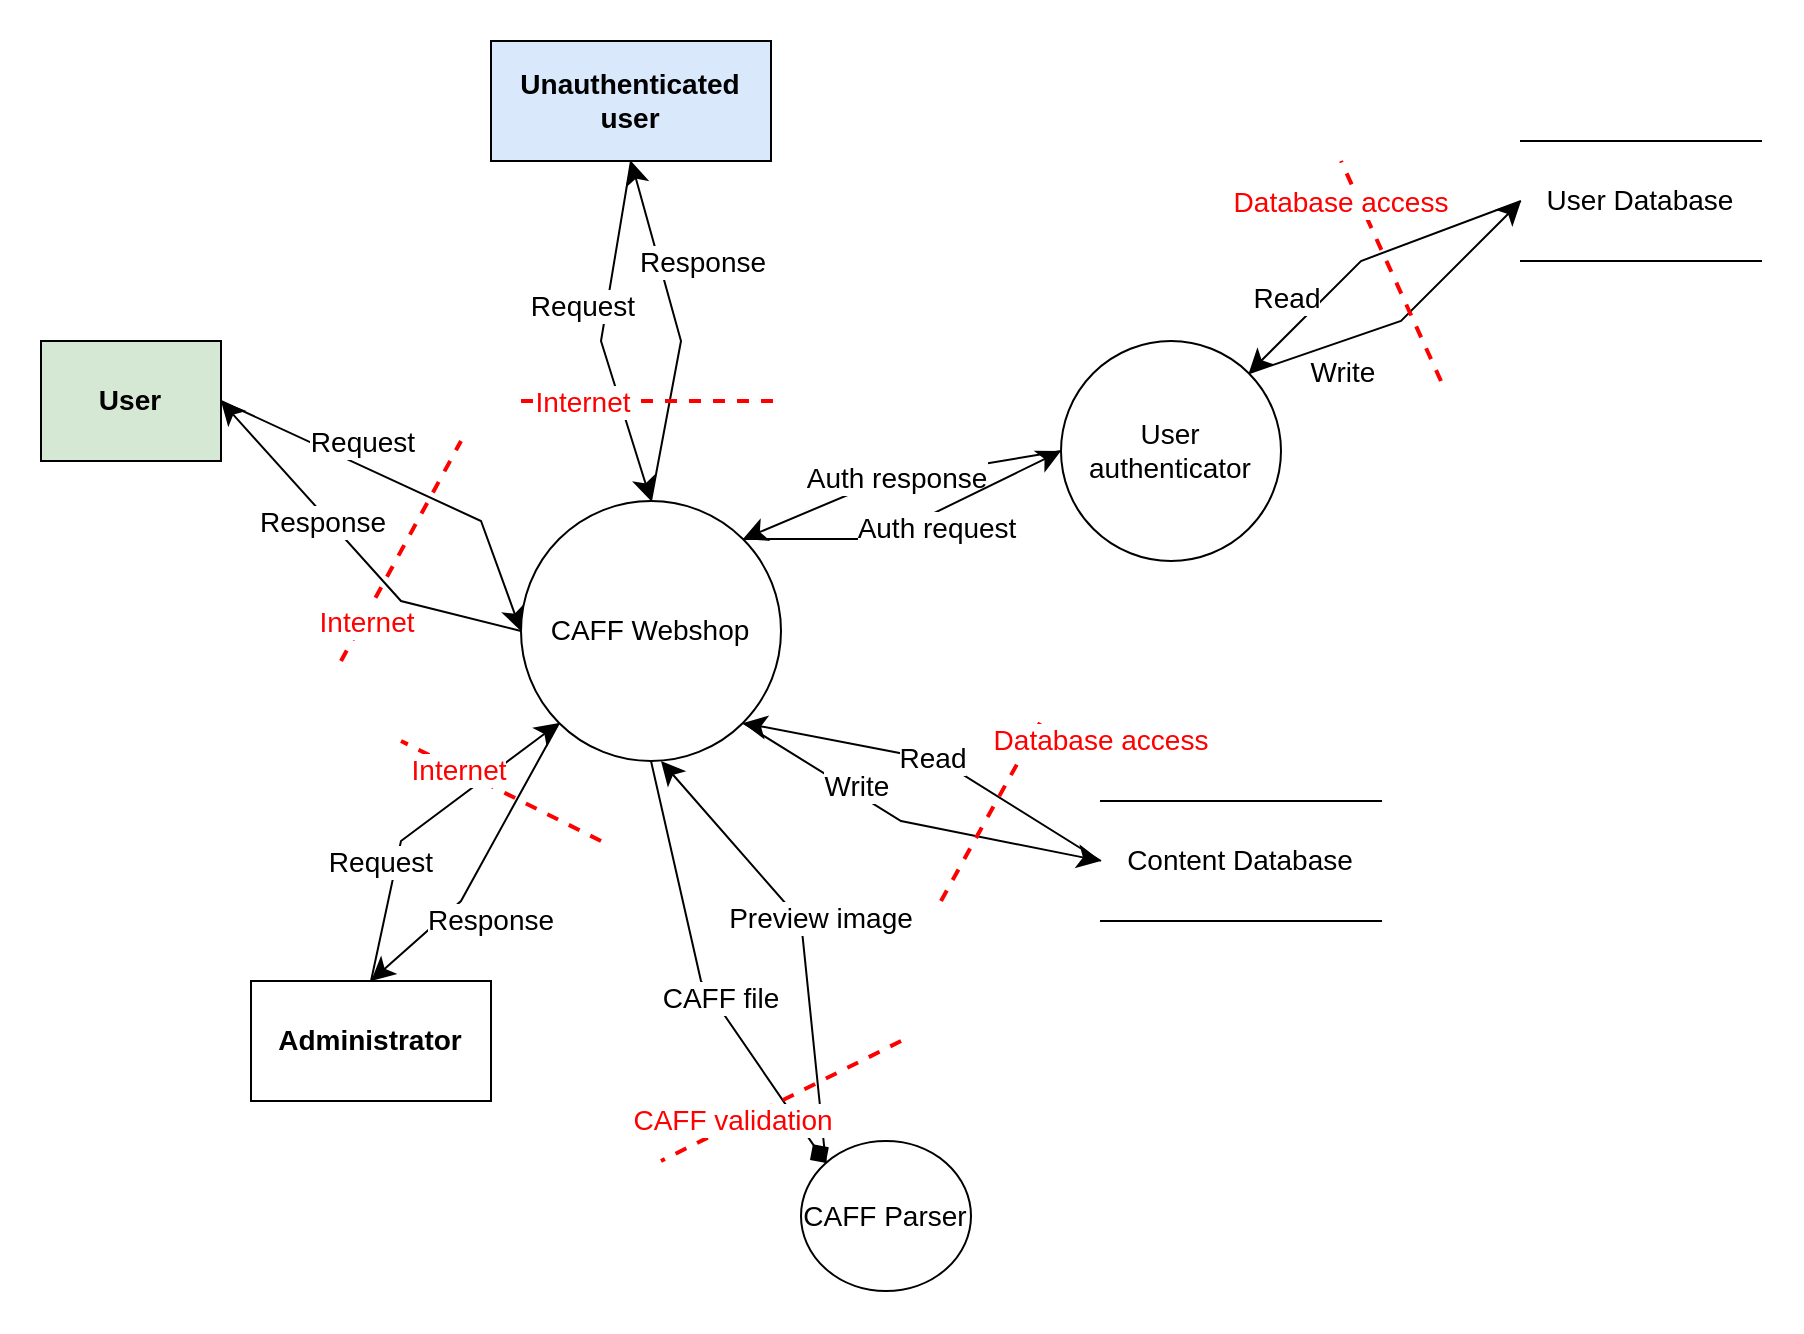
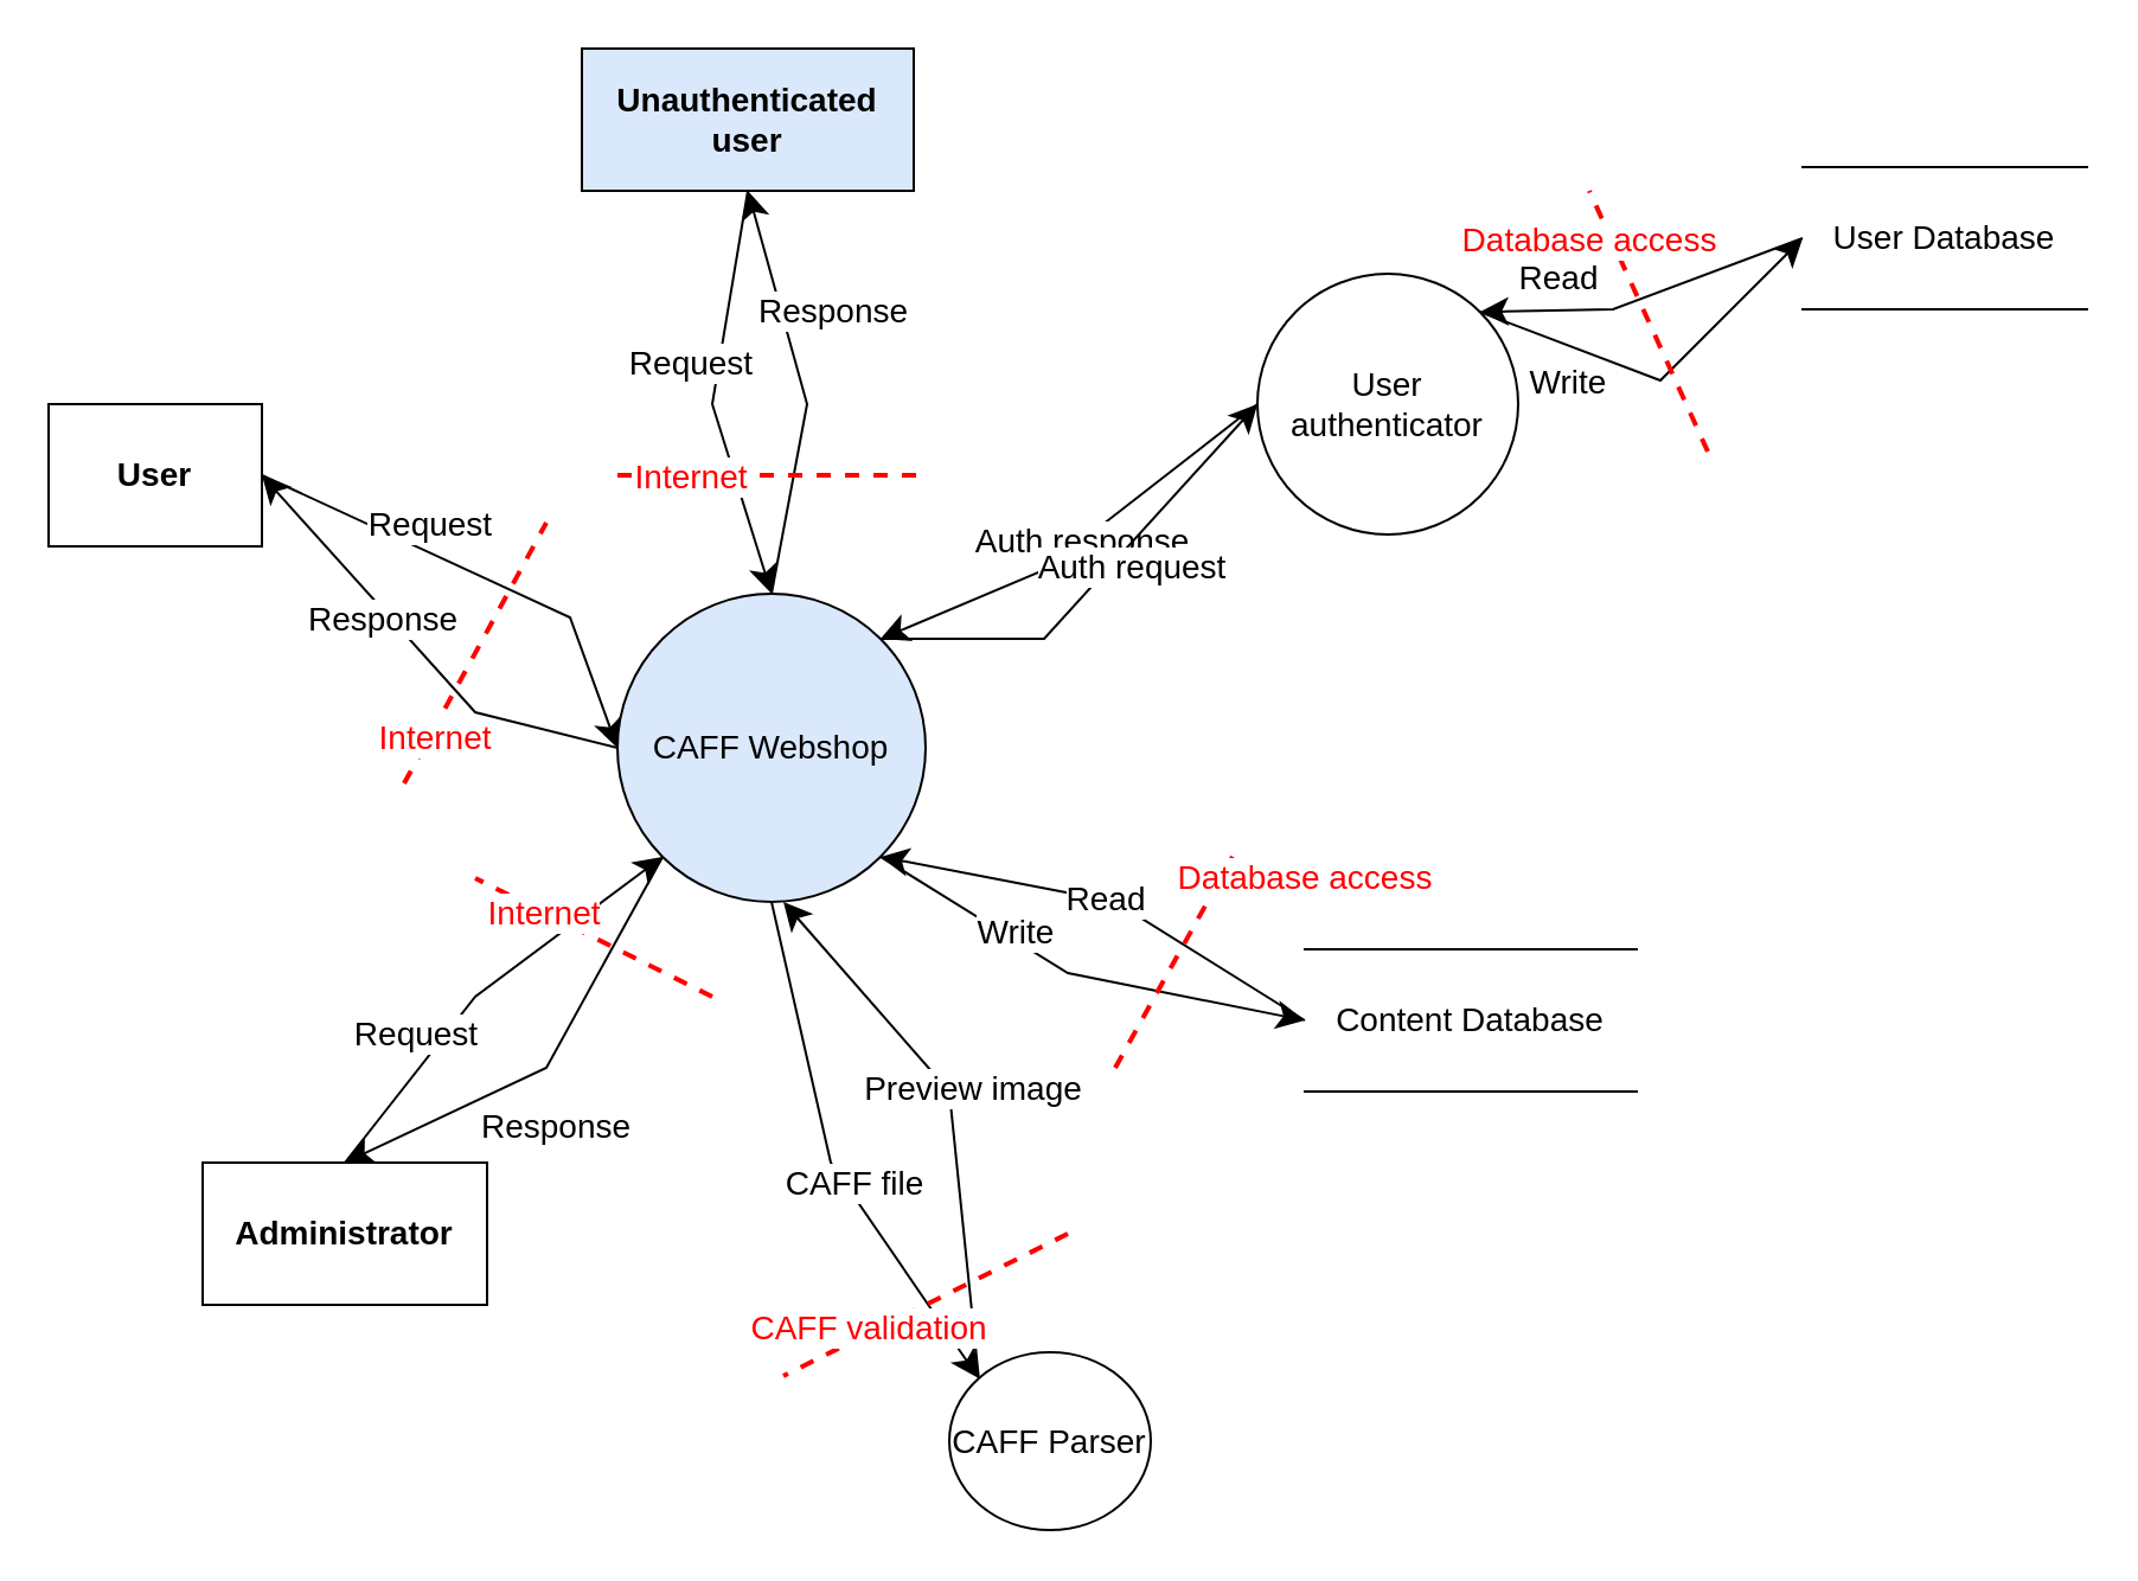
  <mxCell id="0" />
  <mxCell id="1" parent="0" />
  <mxCell id="2" value="Read" style="edgeStyle=none;rounded=0;sketch=0;jumpStyle=none;orthogonalLoop=1;jettySize=auto;html=1;exitX=0;exitY=0.5;exitDx=0;exitDy=0;entryX=1;entryY=0;entryDx=0;entryDy=0;shadow=0;startArrow=none;startFill=0;startSize=6;endSize=9;strokeWidth=1;fontSize=14;" edge="1" parent="1" source="3" target="26"><mxGeometry x="0.524" y="-12" relative="1" as="geometry"><Array as="points"><mxPoint x="680" y="130" /></Array><mxPoint y="-1" as="offset" /></mxGeometry></mxCell>
  <mxCell id="3" value="&lt;div style=&quot;font-size: 14px;&quot;&gt;User Database&lt;/div&gt;" style="shape=partialRectangle;whiteSpace=wrap;html=1;top=1;bottom=1;fillColor=none;rotation=0;left=0;right=0;fontSize=14;" vertex="1" parent="1"><mxGeometry x="760" y="70" width="120" height="60" as="geometry" /></mxCell>
  <mxCell id="4" value="Read" style="edgeStyle=none;rounded=0;sketch=0;jumpStyle=none;orthogonalLoop=1;jettySize=auto;html=1;exitX=0;exitY=0.5;exitDx=0;exitDy=0;entryX=1;entryY=1;entryDx=0;entryDy=0;shadow=0;startArrow=none;startFill=0;startSize=6;endSize=9;strokeWidth=1;fontSize=14;" edge="1" parent="1" source="5" target="22"><mxGeometry relative="1" as="geometry"><Array as="points"><mxPoint x="470" y="380" /></Array></mxGeometry></mxCell>
  <mxCell id="5" value="Content Database" style="shape=partialRectangle;whiteSpace=wrap;html=1;top=1;bottom=1;fillColor=none;rotation=0;left=0;right=0;fontSize=14;" vertex="1" parent="1"><mxGeometry x="550" y="400" width="140" height="60" as="geometry" /></mxCell>
  <mxCell id="6" value="Unauthenticated user" style="rounded=0;whiteSpace=wrap;html=1;fontStyle=1;fontSize=14;sketch=0;fillColor=#dae8fc;" vertex="1" parent="1"><mxGeometry x="245" y="20" width="140" height="60" as="geometry" /></mxCell>
  <mxCell id="7" style="edgeStyle=none;rounded=0;sketch=0;jumpStyle=none;orthogonalLoop=1;jettySize=auto;html=1;exitX=1;exitY=0.5;exitDx=0;exitDy=0;shadow=0;startArrow=none;startFill=0;startSize=6;endSize=9;strokeWidth=1;fontSize=14;entryX=0;entryY=0.5;entryDx=0;entryDy=0;" edge="1" parent="1" source="9" target="22"><mxGeometry relative="1" as="geometry"><Array as="points"><mxPoint x="240" y="260" /></Array></mxGeometry></mxCell>
  <mxCell id="8" value="Request" style="edgeLabel;html=1;align=center;verticalAlign=middle;resizable=0;points=[];fontSize=14;" vertex="1" connectable="0" parent="7"><mxGeometry x="0.17" y="-13" relative="1" as="geometry"><mxPoint x="-31.69" y="-41.25" as="offset" /></mxGeometry></mxCell>
- <mxCell id="9" value="User" style="rounded=0;whiteSpace=wrap;html=1;fontStyle=1;fontSize=14;fillColor=#d5e8d4;" vertex="1" parent="1"><mxGeometry x="20" y="170" width="90" height="60" as="geometry" /></mxCell>
+ <mxCell id="9" value="User" style="rounded=0;whiteSpace=wrap;html=1;fontStyle=1;fontSize=14;" vertex="1" parent="1"><mxGeometry x="20" y="170" width="90" height="60" as="geometry" /></mxCell>
  <mxCell id="10" style="edgeStyle=none;rounded=0;sketch=0;jumpStyle=none;orthogonalLoop=1;jettySize=auto;html=1;exitX=0.5;exitY=0;exitDx=0;exitDy=0;entryX=0;entryY=1;entryDx=0;entryDy=0;shadow=0;startArrow=none;startFill=0;startSize=6;endSize=9;strokeWidth=1;fontSize=14;" edge="1" parent="1" source="12" target="22"><mxGeometry relative="1" as="geometry"><Array as="points"><mxPoint x="200" y="420" /></Array></mxGeometry></mxCell>
  <mxCell id="11" value="Request" style="edgeLabel;html=1;align=center;verticalAlign=middle;resizable=0;points=[];fontSize=14;fontColor=#000000;" vertex="1" connectable="0" parent="10"><mxGeometry x="-0.401" y="1" relative="1" as="geometry"><mxPoint x="-4.71" y="-9.92" as="offset" /></mxGeometry></mxCell>
- <mxCell id="12" value="Administrator" style="rounded=0;whiteSpace=wrap;html=1;fontStyle=1;fontSize=14;" vertex="1" parent="1"><mxGeometry x="125" y="490" width="120" height="60" as="geometry" /></mxCell>
+ <mxCell id="12" value="Administrator" style="rounded=0;whiteSpace=wrap;html=1;fontStyle=1;fontSize=14;" vertex="1" parent="1"><mxGeometry x="85" y="490" width="120" height="60" as="geometry" /></mxCell>
  <mxCell id="13" style="rounded=0;sketch=0;jumpStyle=none;orthogonalLoop=1;jettySize=auto;html=1;exitX=0.5;exitY=0;exitDx=0;exitDy=0;entryX=0.5;entryY=1;entryDx=0;entryDy=0;shadow=0;fontSize=14;endSize=9;startSize=6;startArrow=none;startFill=0;" edge="1" parent="1" source="22" target="6"><mxGeometry relative="1" as="geometry"><Array as="points"><mxPoint x="340" y="170" /></Array></mxGeometry></mxCell>
  <mxCell id="14" value="&lt;font color=&quot;#000000&quot;&gt;Response&lt;/font&gt;" style="edgeLabel;html=1;align=center;verticalAlign=middle;resizable=0;points=[];fontSize=14;fontColor=#FF0000;" vertex="1" connectable="0" parent="13"><mxGeometry x="0.054" y="15" relative="1" as="geometry"><mxPoint x="27.52" y="-32.97" as="offset" /></mxGeometry></mxCell>
  <mxCell id="15" style="edgeStyle=none;rounded=0;sketch=0;jumpStyle=none;orthogonalLoop=1;jettySize=auto;html=1;exitX=0;exitY=0.5;exitDx=0;exitDy=0;entryX=1;entryY=0.5;entryDx=0;entryDy=0;shadow=0;startArrow=none;startFill=0;startSize=6;endSize=9;strokeWidth=1;fontSize=14;" edge="1" parent="1" source="22" target="9"><mxGeometry relative="1" as="geometry"><Array as="points"><mxPoint x="200" y="300" /></Array></mxGeometry></mxCell>
  <mxCell id="16" value="Response" style="edgeLabel;html=1;align=center;verticalAlign=middle;resizable=0;points=[];fontSize=14;fontColor=#000000;" vertex="1" connectable="0" parent="15"><mxGeometry x="-0.301" y="-2" relative="1" as="geometry"><mxPoint x="-36.7" y="-33.34" as="offset" /></mxGeometry></mxCell>
  <mxCell id="17" style="edgeStyle=none;rounded=0;sketch=0;jumpStyle=none;orthogonalLoop=1;jettySize=auto;html=1;exitX=0;exitY=1;exitDx=0;exitDy=0;entryX=0.5;entryY=0;entryDx=0;entryDy=0;shadow=0;startArrow=none;startFill=0;startSize=6;endSize=9;strokeWidth=1;fontSize=14;" edge="1" parent="1" source="22" target="12"><mxGeometry relative="1" as="geometry"><Array as="points"><mxPoint x="230" y="450" /></Array></mxGeometry></mxCell>
  <mxCell id="18" value="Response" style="edgeLabel;html=1;align=center;verticalAlign=middle;resizable=0;points=[];fontSize=14;fontColor=#000000;" vertex="1" connectable="0" parent="17"><mxGeometry x="0.089" y="2" relative="1" as="geometry"><mxPoint x="6.66" y="20.99" as="offset" /></mxGeometry></mxCell>
  <mxCell id="19" style="edgeStyle=none;rounded=0;sketch=0;jumpStyle=none;orthogonalLoop=1;jettySize=auto;html=1;exitX=1;exitY=1;exitDx=0;exitDy=0;entryX=0;entryY=0.5;entryDx=0;entryDy=0;shadow=0;startArrow=none;startFill=0;startSize=6;endSize=9;strokeWidth=1;fontSize=14;" edge="1" parent="1" source="22" target="5"><mxGeometry relative="1" as="geometry"><Array as="points"><mxPoint x="450" y="410" /></Array></mxGeometry></mxCell>
  <mxCell id="20" value="Write" style="edgeLabel;html=1;align=center;verticalAlign=middle;resizable=0;points=[];fontSize=14;fontColor=#000000;" vertex="1" connectable="0" parent="19"><mxGeometry x="-0.33" y="3" relative="1" as="geometry"><mxPoint as="offset" /></mxGeometry></mxCell>
  <mxCell id="21" value="Write" style="edgeStyle=none;rounded=0;sketch=0;jumpStyle=none;orthogonalLoop=1;jettySize=auto;html=1;exitX=1;exitY=0;exitDx=0;exitDy=0;entryX=0;entryY=0.5;entryDx=0;entryDy=0;shadow=0;startArrow=none;startFill=0;startSize=6;endSize=9;strokeWidth=1;fontSize=14;" edge="1" parent="1" source="26" target="3"><mxGeometry x="-0.458" y="-15" relative="1" as="geometry"><Array as="points"><mxPoint x="700" y="160" /></Array><mxPoint as="offset" /></mxGeometry></mxCell>
- <mxCell id="22" value="CAFF Webshop" style="ellipse;whiteSpace=wrap;html=1;aspect=fixed;fontSize=14;" vertex="1" parent="1"><mxGeometry x="260" y="250" width="130" height="130" as="geometry" /></mxCell>
+ <mxCell id="22" value="CAFF Webshop" style="ellipse;whiteSpace=wrap;html=1;aspect=fixed;fontSize=14;fillColor=#dae8fc;" vertex="1" parent="1"><mxGeometry x="260" y="250" width="130" height="130" as="geometry" /></mxCell>
  <mxCell id="23" style="rounded=0;sketch=0;jumpStyle=none;orthogonalLoop=1;jettySize=auto;html=1;exitX=0.5;exitY=1;exitDx=0;exitDy=0;entryX=0.5;entryY=0;entryDx=0;entryDy=0;shadow=0;fontSize=14;endSize=9;startSize=6;strokeWidth=1;" edge="1" parent="1" source="6" target="22"><mxGeometry relative="1" as="geometry"><Array as="points"><mxPoint x="300" y="170" /></Array></mxGeometry></mxCell>
  <mxCell id="24" value="&lt;font color=&quot;#000000&quot;&gt;Request&lt;/font&gt;" style="edgeLabel;html=1;align=center;verticalAlign=middle;resizable=0;points=[];fontSize=14;fontColor=#FF0000;" vertex="1" connectable="0" parent="23"><mxGeometry x="-0.151" relative="1" as="geometry"><mxPoint x="-12.79" as="offset" /></mxGeometry></mxCell>
  <mxCell id="25" value="CAFF Parser" style="ellipse;whiteSpace=wrap;html=1;aspect=fixed;fontSize=14;" vertex="1" parent="1"><mxGeometry x="400" y="570" width="85" height="75" as="geometry" /></mxCell>
- <mxCell id="26" value="User authenticator" style="ellipse;whiteSpace=wrap;html=1;aspect=fixed;fontSize=14;" vertex="1" parent="1"><mxGeometry x="530" y="170" width="110" height="110" as="geometry" /></mxCell>
+ <mxCell id="26" value="User authenticator" style="ellipse;whiteSpace=wrap;html=1;aspect=fixed;fontSize=14;" vertex="1" parent="1"><mxGeometry x="530" y="115" width="110" height="110" as="geometry" /></mxCell>
  <mxCell id="27" value="Auth response" style="edgeStyle=none;rounded=0;sketch=0;jumpStyle=none;orthogonalLoop=1;jettySize=auto;html=1;exitX=0;exitY=0.5;exitDx=0;exitDy=0;entryX=1;entryY=0;entryDx=0;entryDy=0;shadow=0;startArrow=none;startFill=0;startSize=6;endSize=9;strokeWidth=1;fontSize=14;" edge="1" parent="1" source="26" target="22"><mxGeometry relative="1" as="geometry"><mxPoint x="500" y="223.89" as="sourcePoint" /><mxPoint x="403.891" y="269.999" as="targetPoint" /><Array as="points"><mxPoint x="440" y="240" /></Array></mxGeometry></mxCell>
  <mxCell id="28" value="Auth request" style="edgeStyle=none;rounded=0;sketch=0;jumpStyle=none;orthogonalLoop=1;jettySize=auto;html=1;exitX=1;exitY=0;exitDx=0;exitDy=0;entryX=0;entryY=0.5;entryDx=0;entryDy=0;shadow=0;startArrow=none;startFill=0;startSize=6;endSize=9;strokeWidth=1;fontSize=14;" edge="1" parent="1" source="22" target="26"><mxGeometry x="0.15" y="-8" relative="1" as="geometry"><mxPoint x="510" y="250" as="sourcePoint" /><mxPoint x="380.962" y="279.038" as="targetPoint" /><Array as="points"><mxPoint x="440" y="269" /></Array><mxPoint x="-1" as="offset" /></mxGeometry></mxCell>
  <mxCell id="29" style="edgeStyle=none;rounded=0;sketch=0;jumpStyle=none;orthogonalLoop=1;jettySize=auto;html=1;shadow=0;startArrow=none;startFill=0;startSize=6;endSize=9;strokeWidth=1;fontSize=14;exitX=0;exitY=0;exitDx=0;exitDy=0;" edge="1" parent="1" source="25"><mxGeometry relative="1" as="geometry"><mxPoint x="400" y="480" as="sourcePoint" /><mxPoint x="330" y="380" as="targetPoint" /><Array as="points"><mxPoint x="400" y="460" /></Array></mxGeometry></mxCell>
  <mxCell id="30" value="Preview image" style="edgeLabel;html=1;align=center;verticalAlign=middle;resizable=0;points=[];fontSize=14;fontColor=#000000;" vertex="1" connectable="0" parent="29"><mxGeometry x="0.308" relative="1" as="geometry"><mxPoint x="27.03" y="19.47" as="offset" /></mxGeometry></mxCell>
- <mxCell id="31" style="edgeStyle=none;rounded=0;sketch=0;jumpStyle=none;orthogonalLoop=1;jettySize=auto;html=1;exitX=0.5;exitY=1;exitDx=0;exitDy=0;entryX=0;entryY=0;entryDx=0;entryDy=0;shadow=0;startArrow=none;startFill=0;startSize=6;endSize=9;strokeWidth=1;fontSize=14;endArrow=diamond;" edge="1" parent="1" source="22" target="25"><mxGeometry relative="1" as="geometry"><mxPoint x="310.002" y="420.962" as="sourcePoint" /><mxPoint x="429.04" y="450" as="targetPoint" /><Array as="points"><mxPoint x="350" y="490" /></Array></mxGeometry></mxCell>
+ <mxCell id="31" style="edgeStyle=none;rounded=0;sketch=0;jumpStyle=none;orthogonalLoop=1;jettySize=auto;html=1;exitX=0.5;exitY=1;exitDx=0;exitDy=0;entryX=0;entryY=0;entryDx=0;entryDy=0;shadow=0;startArrow=none;startFill=0;startSize=6;endSize=9;strokeWidth=1;fontSize=14;" edge="1" parent="1" source="22" target="25"><mxGeometry relative="1" as="geometry"><mxPoint x="310.002" y="420.962" as="sourcePoint" /><mxPoint x="429.04" y="450" as="targetPoint" /><Array as="points"><mxPoint x="350" y="490" /></Array></mxGeometry></mxCell>
  <mxCell id="32" value="CAFF file" style="edgeLabel;html=1;align=center;verticalAlign=middle;resizable=0;points=[];fontSize=14;fontColor=#000000;" vertex="1" connectable="0" parent="31"><mxGeometry x="-0.391" y="1" relative="1" as="geometry"><mxPoint x="18.51" y="51.96" as="offset" /></mxGeometry></mxCell>
  <mxCell id="33" value="" style="endArrow=none;dashed=1;html=1;shadow=0;strokeColor=#FF0000;strokeWidth=2;fontSize=14;" edge="1" parent="1"><mxGeometry width="50" height="50" relative="1" as="geometry"><mxPoint x="720" y="190" as="sourcePoint" /><mxPoint x="670" y="80" as="targetPoint" /></mxGeometry></mxCell>
  <mxCell id="34" value="Database access" style="edgeLabel;html=1;align=center;verticalAlign=middle;resizable=0;points=[];fontSize=14;fontColor=#FF0000;" vertex="1" connectable="0" parent="33"><mxGeometry x="0.444" y="1" relative="1" as="geometry"><mxPoint x="-13.09" y="-11.21" as="offset" /></mxGeometry></mxCell>
  <mxCell id="35" value="" style="endArrow=none;dashed=1;html=1;shadow=0;strokeColor=#FF0000;strokeWidth=2;fontSize=14;" edge="1" parent="1"><mxGeometry width="50" height="50" relative="1" as="geometry"><mxPoint x="470" y="450" as="sourcePoint" /><mxPoint x="520" y="360" as="targetPoint" /></mxGeometry></mxCell>
  <mxCell id="36" value="Database access" style="edgeLabel;html=1;align=center;verticalAlign=middle;resizable=0;points=[];fontSize=14;fontColor=#FF0000;" vertex="1" connectable="0" parent="35"><mxGeometry x="0.536" y="4" relative="1" as="geometry"><mxPoint x="45.13" y="-9" as="offset" /></mxGeometry></mxCell>
  <mxCell id="37" value="" style="endArrow=none;dashed=1;html=1;shadow=0;strokeColor=#FF0000;strokeWidth=2;fontSize=14;" edge="1" parent="1"><mxGeometry width="50" height="50" relative="1" as="geometry"><mxPoint x="260" y="200" as="sourcePoint" /><mxPoint x="390" y="200" as="targetPoint" /></mxGeometry></mxCell>
  <mxCell id="38" value="Internet" style="edgeLabel;html=1;align=center;verticalAlign=middle;resizable=0;points=[];fontSize=14;fontColor=#FF0000;" vertex="1" connectable="0" parent="37"><mxGeometry x="-0.739" y="-3" relative="1" as="geometry"><mxPoint x="13" y="-3" as="offset" /></mxGeometry></mxCell>
  <mxCell id="39" value="" style="endArrow=none;dashed=1;html=1;shadow=0;strokeColor=#FF0000;strokeWidth=2;fontSize=14;" edge="1" parent="1"><mxGeometry width="50" height="50" relative="1" as="geometry"><mxPoint x="170" y="330" as="sourcePoint" /><mxPoint x="230" y="220" as="targetPoint" /></mxGeometry></mxCell>
  <mxCell id="40" value="Internet" style="edgeLabel;html=1;align=center;verticalAlign=middle;resizable=0;points=[];fontSize=14;fontColor=#FF0000;" vertex="1" connectable="0" parent="39"><mxGeometry x="-0.634" y="-2" relative="1" as="geometry"><mxPoint as="offset" /></mxGeometry></mxCell>
  <mxCell id="41" value="" style="endArrow=none;dashed=1;html=1;shadow=0;strokeColor=#FF0000;strokeWidth=2;fontSize=14;" edge="1" parent="1"><mxGeometry width="50" height="50" relative="1" as="geometry"><mxPoint x="300" y="420" as="sourcePoint" /><mxPoint x="200" y="370" as="targetPoint" /></mxGeometry></mxCell>
  <mxCell id="42" value="Internet" style="edgeLabel;html=1;align=center;verticalAlign=middle;resizable=0;points=[];fontSize=14;fontColor=#FF0000;" vertex="1" connectable="0" parent="41"><mxGeometry x="0.44" relative="1" as="geometry"><mxPoint as="offset" /></mxGeometry></mxCell>
  <mxCell id="43" value="" style="endArrow=none;dashed=1;html=1;shadow=0;strokeColor=#FF0000;strokeWidth=2;fontSize=14;" edge="1" parent="1"><mxGeometry width="50" height="50" relative="1" as="geometry"><mxPoint x="450" y="520" as="sourcePoint" /><mxPoint x="330" y="580" as="targetPoint" /></mxGeometry></mxCell>
  <mxCell id="44" value="CAFF validation" style="edgeLabel;html=1;align=center;verticalAlign=middle;resizable=0;points=[];fontSize=14;fontColor=#FF0000;" vertex="1" connectable="0" parent="43"><mxGeometry x="0.389" y="-2" relative="1" as="geometry"><mxPoint as="offset" /></mxGeometry></mxCell>
